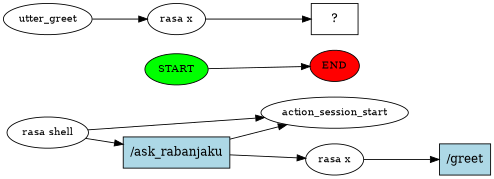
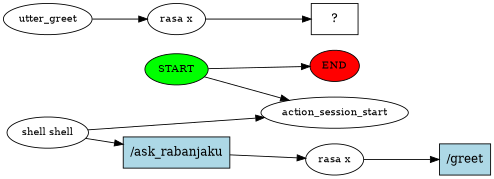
  digraph {
    rankdir=LR
    node [fontsize=12]
    n1 [fillcolor=green label=START style=filled]
    n2 [fillcolor=red label=END style=filled]
    n3 [label=action_session_start]
-   n4 [label="rasa shell"]
+   n4 [label="shell shell"]
    n5 [fillcolor=lightblue label="/ask_rabanjaku" shape=rect style=filled fontsize=""]
    n6 [label="rasa x"]
    n7 [fillcolor=lightblue label="/greet" shape=rect style=filled fontsize=""]
    n8 [label=utter_greet]
    n9 [label="rasa x"]
    n10 [label="  ?  " shape=rect fontsize=""]
    n1 -> n2
-   n5 -> n3
+   n1 -> n3
    n4 -> n3
    n4 -> n5
    n5 -> n6
    n6 -> n7
    n8 -> n9
    n9 -> n10
  }
